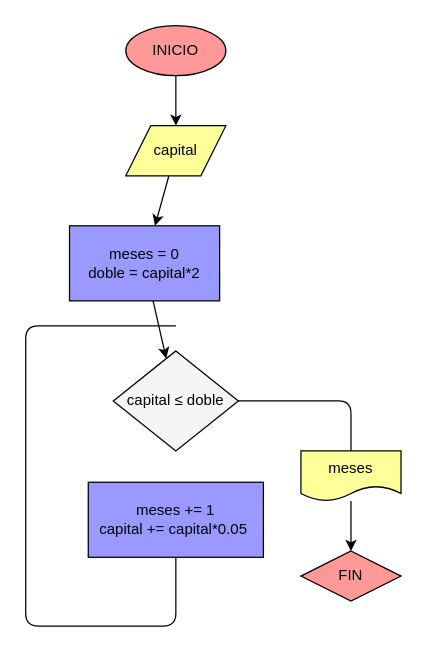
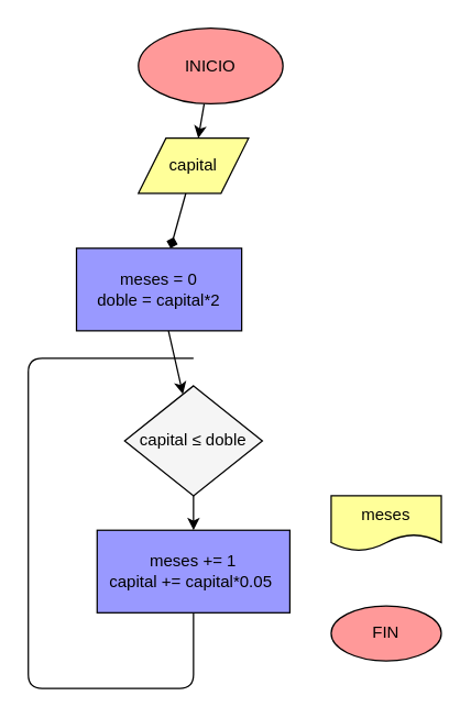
  <mxCell id="0" />
  <mxCell id="1" parent="0" />
  <mxCell id="2" value="" style="edgeStyle=none;html=1;fontColor=#000000;strokeColor=#000000;" parent="1" source="3" target="5" edge="1"><mxGeometry relative="1" as="geometry" /></mxCell>
- <mxCell id="3" value="INICIO" style="ellipse;whiteSpace=wrap;html=1;fontColor=#000000;strokeColor=#000000;fillColor=#FF9999;" parent="1" vertex="1"><mxGeometry x="100" y="20" width="80" height="40" as="geometry" /></mxCell>
- <mxCell id="4" value="" style="edgeStyle=none;html=1;fontColor=#000000;strokeColor=#000000;" parent="1" source="5" target="7" edge="1"><mxGeometry relative="1" as="geometry" /></mxCell>
+ <mxCell id="3" value="INICIO" style="ellipse;whiteSpace=wrap;html=1;fontColor=#000000;strokeColor=#000000;fillColor=#FF9999;" parent="1" vertex="1"><mxGeometry x="100" y="20" width="105" height="55" as="geometry" /></mxCell>
+ <mxCell id="4" value="" style="edgeStyle=none;html=1;fontColor=#000000;strokeColor=#000000;endArrow=diamond;" parent="1" source="5" target="7" edge="1"><mxGeometry relative="1" as="geometry" /></mxCell>
  <mxCell id="5" value="capital" style="shape=parallelogram;perimeter=parallelogramPerimeter;whiteSpace=wrap;html=1;fixedSize=1;fontColor=#000000;strokeColor=#000000;fillColor=#FFFF99;" parent="1" vertex="1"><mxGeometry x="100" y="100" width="80" height="40" as="geometry" /></mxCell>
  <mxCell id="6" value="" style="edgeStyle=none;html=1;fontColor=#000000;strokeColor=#000000;" parent="1" source="7" target="10" edge="1"><mxGeometry relative="1" as="geometry" /></mxCell>
  <mxCell id="7" value="meses = 0&lt;br&gt;doble = capital*2" style="whiteSpace=wrap;html=1;fontColor=#000000;strokeColor=#000000;fillColor=#9999FF;" parent="1" vertex="1"><mxGeometry x="55" y="180" width="120" height="60" as="geometry" /></mxCell>
- <mxCell id="9" value="" style="edgeStyle=orthogonalEdgeStyle;html=1;endArrow=none;endFill=0;entryX=0.5;entryY=0;entryDx=0;entryDy=0;fontColor=#000000;strokeColor=#000000;" parent="1" source="10" target="14" edge="1"><mxGeometry relative="1" as="geometry" /></mxCell>
+ <mxCell id="8" value="" style="edgeStyle=none;html=1;fontColor=#000000;strokeColor=#000000;" parent="1" source="10" target="12" edge="1"><mxGeometry relative="1" as="geometry" /></mxCell>
  <mxCell id="10" value="capital&amp;nbsp;≤ doble" style="rhombus;whiteSpace=wrap;html=1;fontColor=#000000;strokeColor=#000000;fillColor=#f5f5f5;" parent="1" vertex="1"><mxGeometry x="90" y="280" width="100" height="80" as="geometry" /></mxCell>
  <mxCell id="11" style="edgeStyle=none;html=1;exitX=0.5;exitY=1;exitDx=0;exitDy=0;endArrow=none;endFill=0;fontColor=#000000;strokeColor=#000000;" parent="1" source="12" edge="1"><mxGeometry relative="1" as="geometry"><mxPoint x="140" y="260" as="targetPoint" /><Array as="points"><mxPoint x="140" y="500" /><mxPoint x="20" y="500" /><mxPoint x="20" y="260" /></Array></mxGeometry></mxCell>
  <mxCell id="12" value="meses += 1&lt;br&gt;capital += capital*0.05&amp;nbsp;" style="whiteSpace=wrap;html=1;fontColor=#000000;strokeColor=#000000;fillColor=#9999FF;" parent="1" vertex="1"><mxGeometry x="70" y="385" width="140" height="60" as="geometry" /></mxCell>
- <mxCell id="13" style="edgeStyle=none;html=1;entryX=0.5;entryY=0;entryDx=0;entryDy=0;strokeColor=#000000;" edge="1" parent="1" source="14" target="15"><mxGeometry relative="1" as="geometry" /></mxCell>
  <mxCell id="14" value="meses" style="shape=document;whiteSpace=wrap;html=1;boundedLbl=1;fontColor=#000000;strokeColor=#000000;fillColor=#FFFF99;" parent="1" vertex="1"><mxGeometry x="240" y="360" width="80" height="40" as="geometry" /></mxCell>
- <mxCell id="15" value="FIN" style="rhombus;whiteSpace=wrap;html=1;fontColor=#000000;strokeColor=#000000;fillColor=#FF9999;" parent="1" vertex="1"><mxGeometry x="240" y="440" width="80" height="40" as="geometry" /></mxCell>
+ <mxCell id="15" value="FIN" style="ellipse;whiteSpace=wrap;html=1;fontColor=#000000;strokeColor=#000000;fillColor=#FF9999;" parent="1" vertex="1"><mxGeometry x="240" y="440" width="80" height="40" as="geometry" /></mxCell>
